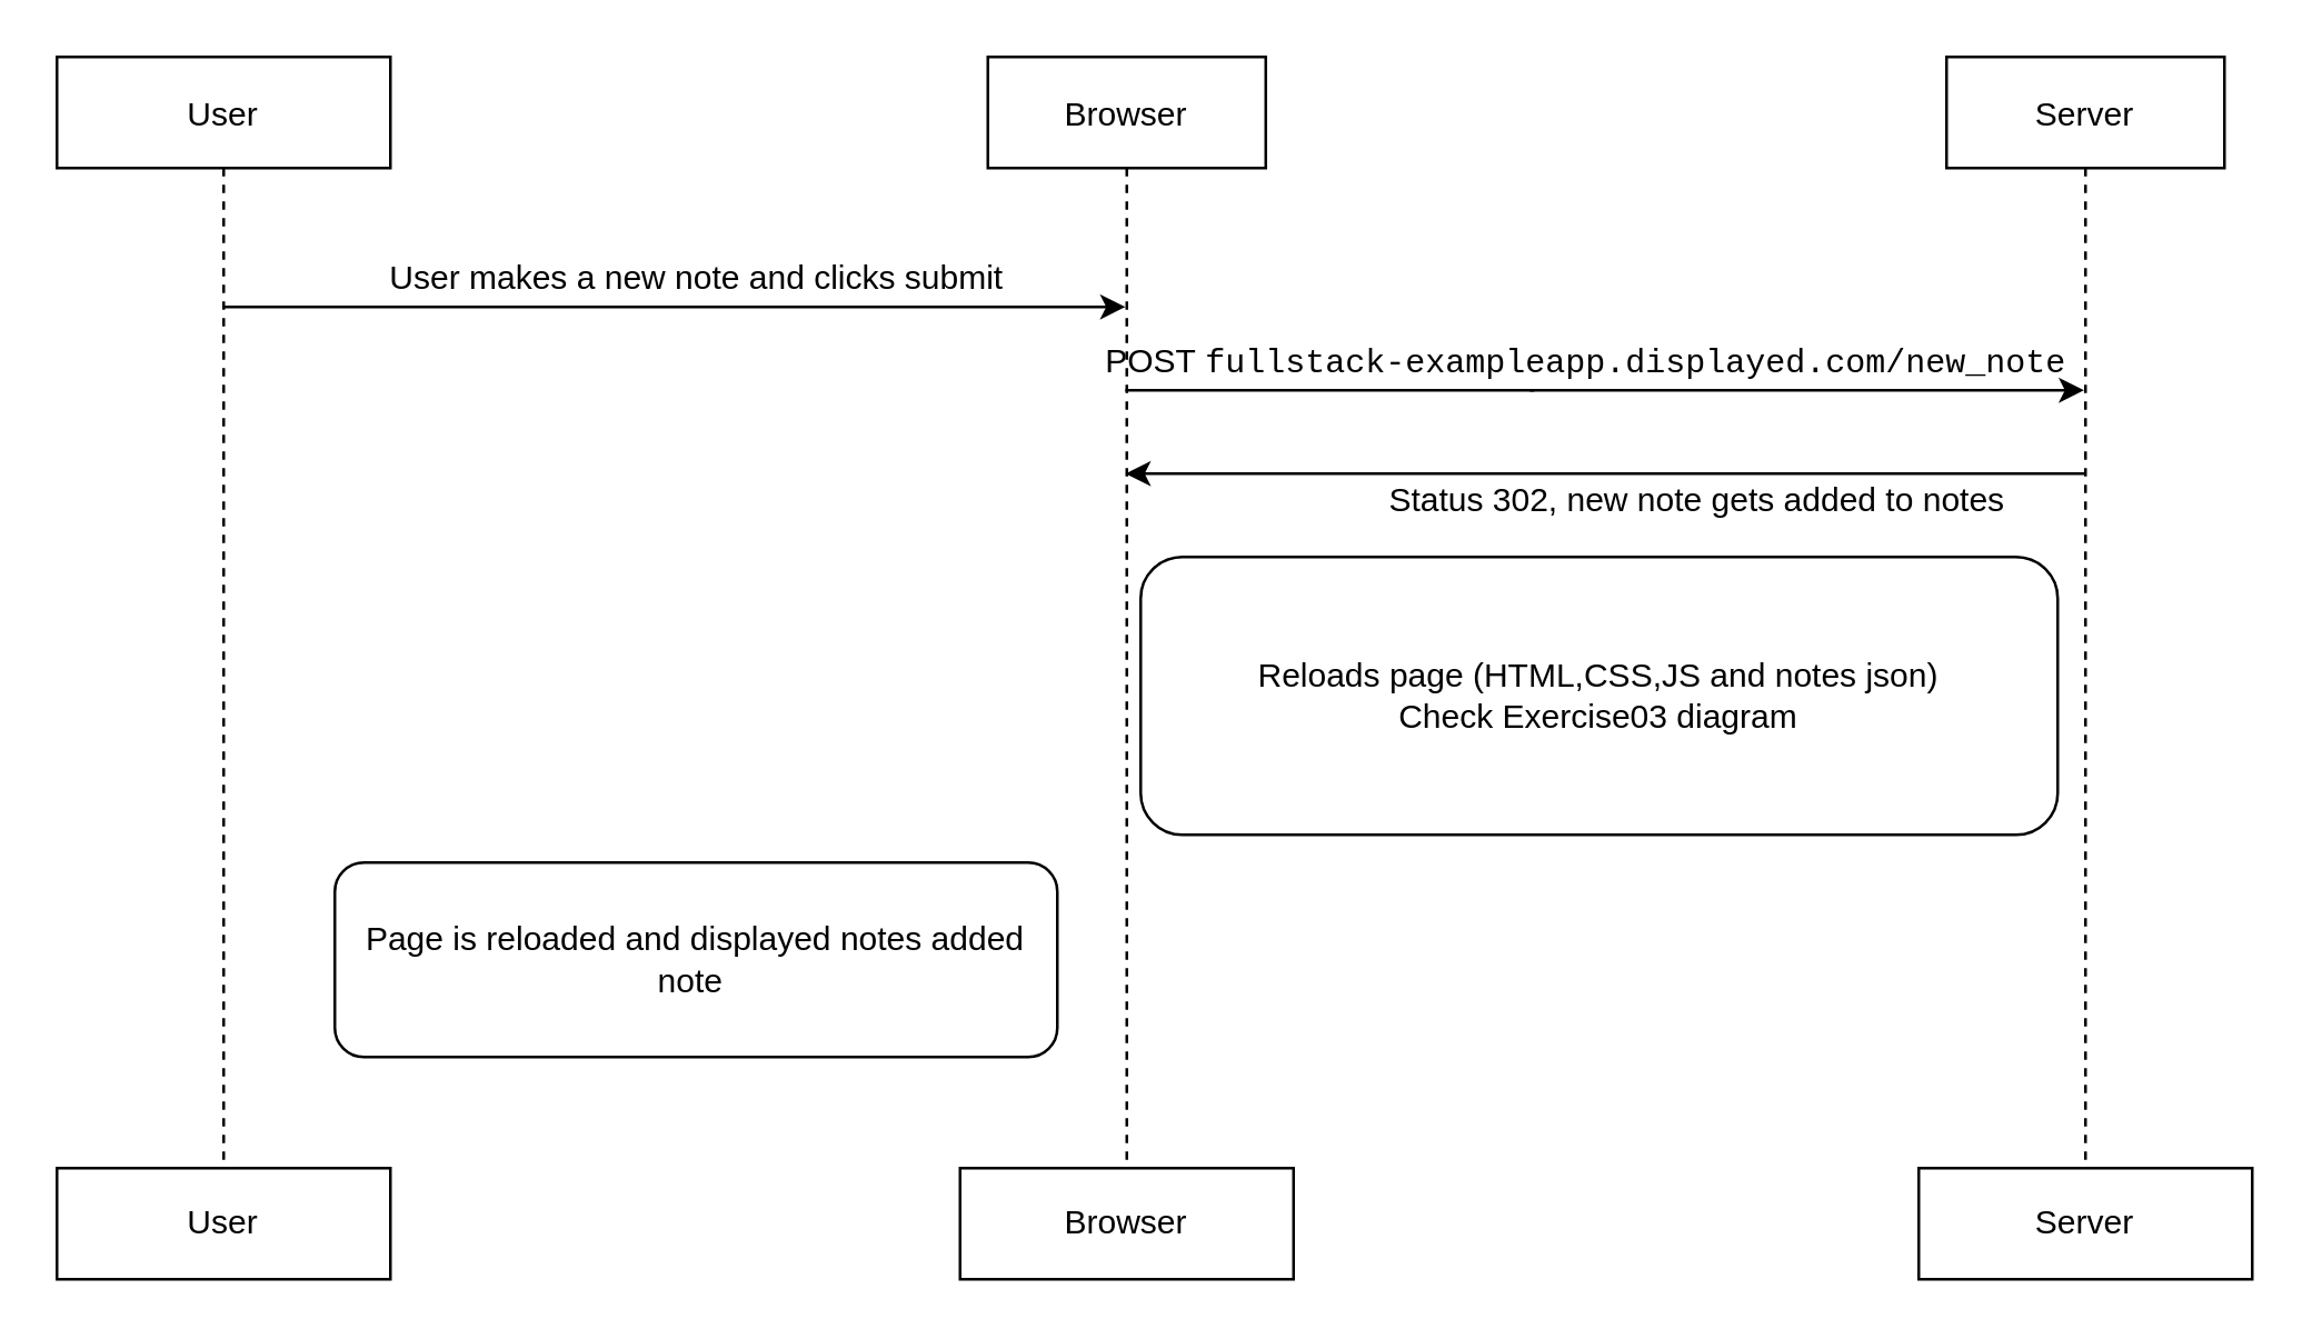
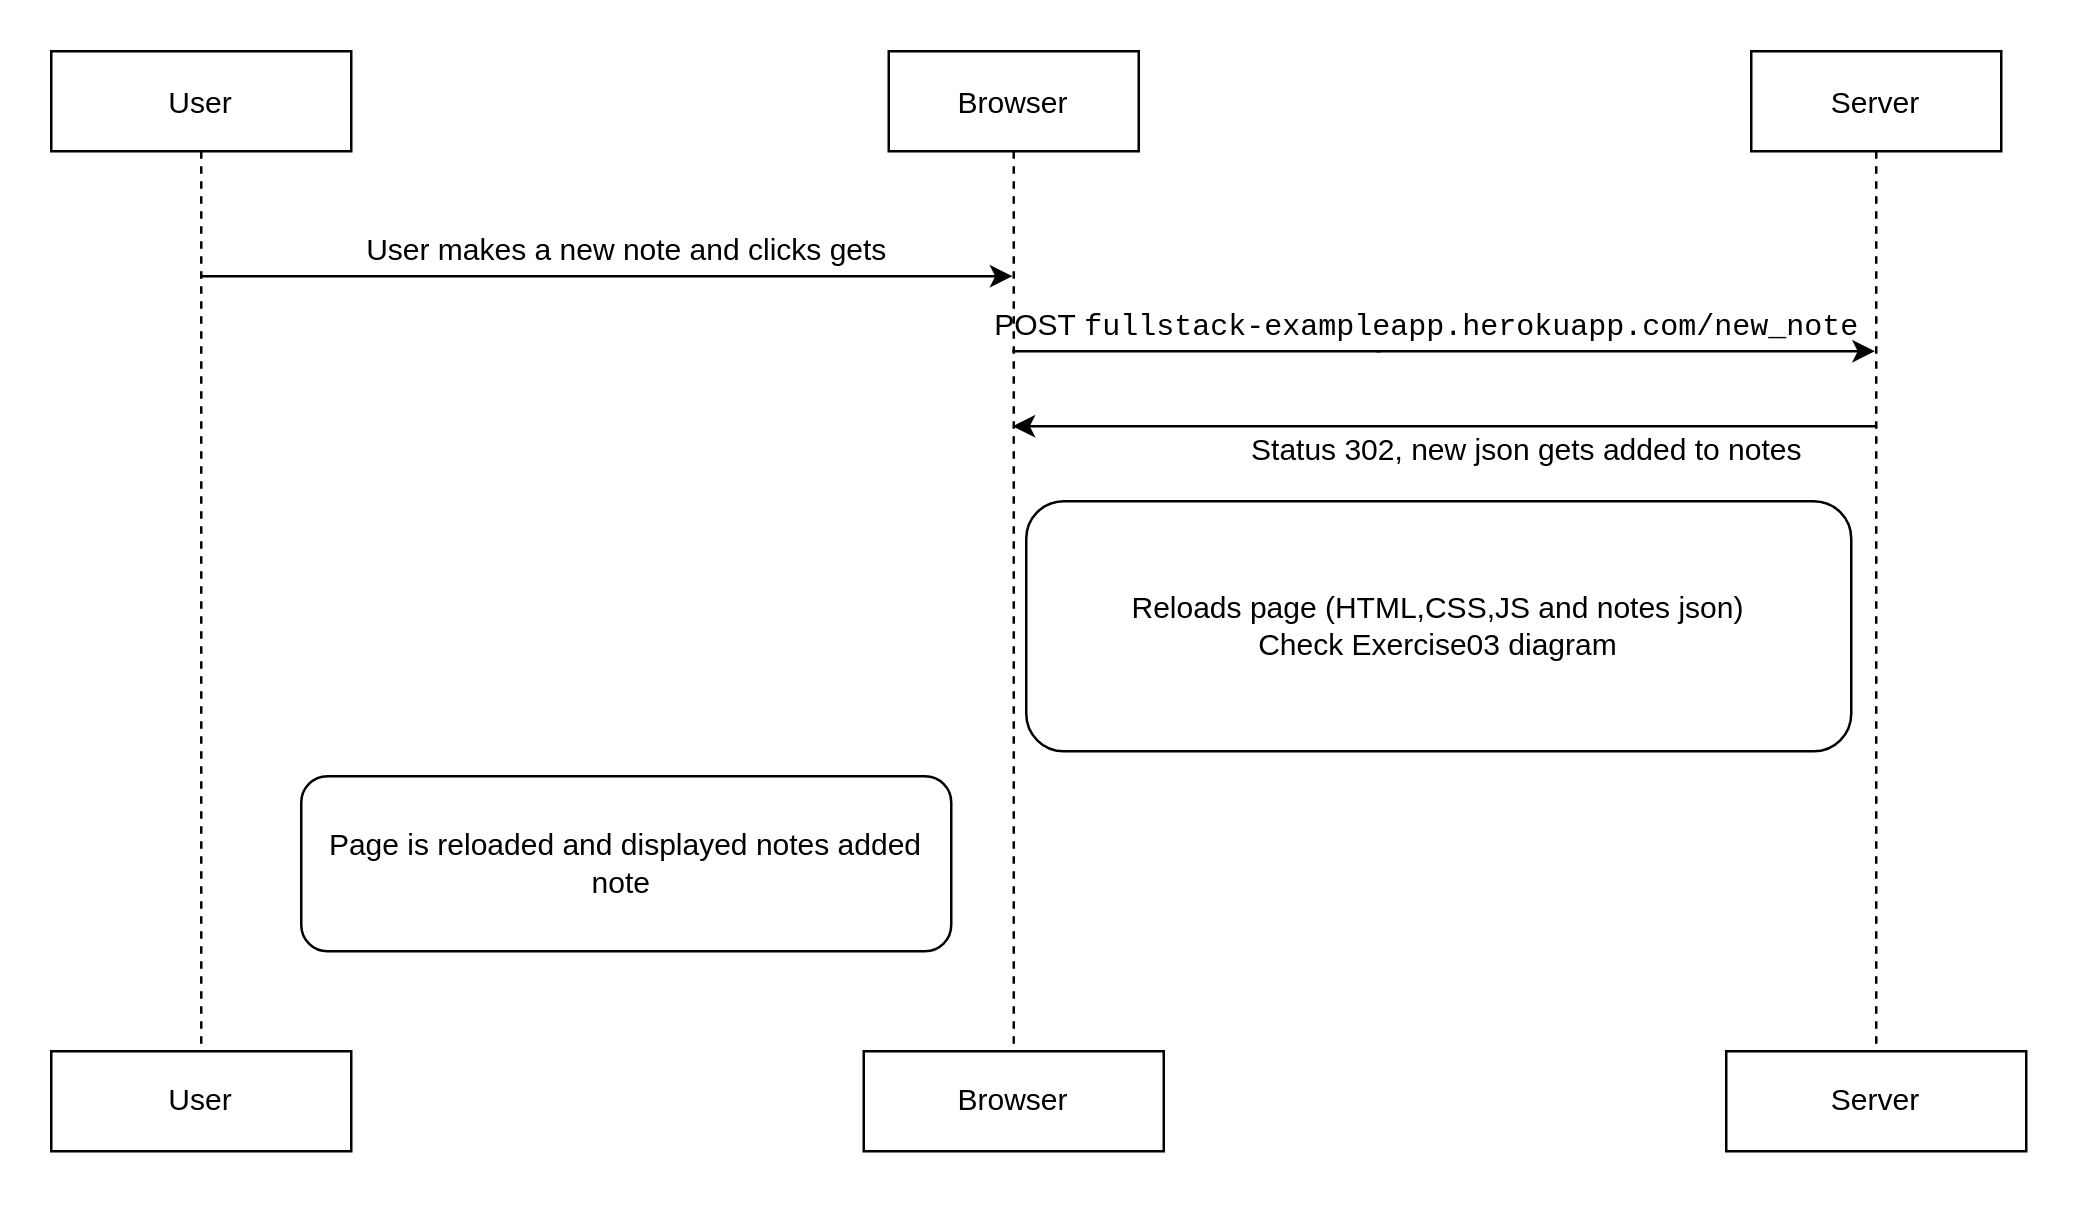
  <mxCell id="0" />
  <mxCell id="1" parent="0" />
  <mxCell id="2" value="User" style="shape=umlLifeline;perimeter=lifelinePerimeter;container=1;collapsible=0;recursiveResize=0;rounded=0;shadow=0;strokeWidth=1;" parent="1" vertex="1"><mxGeometry x="20" y="20" width="120" height="400" as="geometry" /></mxCell>
  <mxCell id="3" value="Browser" style="shape=umlLifeline;perimeter=lifelinePerimeter;container=1;collapsible=0;recursiveResize=0;rounded=0;shadow=0;strokeWidth=1;" parent="1" vertex="1"><mxGeometry x="355" y="20" width="100" height="400" as="geometry" /></mxCell>
  <mxCell id="4" value="Server" style="shape=umlLifeline;perimeter=lifelinePerimeter;container=1;collapsible=0;recursiveResize=0;rounded=0;shadow=0;strokeWidth=1;" vertex="1" parent="1"><mxGeometry x="700" y="20" width="100" height="400" as="geometry" /></mxCell>
  <mxCell id="5" value="" style="endArrow=classic;html=1;rounded=0;" edge="1" parent="1" source="2" target="3"><mxGeometry width="50" height="50" relative="1" as="geometry"><mxPoint x="270" y="250" as="sourcePoint" /><mxPoint x="500" y="200" as="targetPoint" /><Array as="points"><mxPoint x="250" y="110" /></Array></mxGeometry></mxCell>
- <mxCell id="6" value="User makes a new note and clicks submit" style="text;html=1;align=center;verticalAlign=middle;resizable=0;points=[];autosize=1;strokeColor=none;fillColor=none;" vertex="1" parent="1"><mxGeometry x="130" y="90" width="240" height="20" as="geometry" /></mxCell>
+ <mxCell id="6" value="User makes a new note and clicks gets" style="text;html=1;align=center;verticalAlign=middle;resizable=0;points=[];autosize=1;strokeColor=none;fillColor=none;" vertex="1" parent="1"><mxGeometry x="130" y="90" width="240" height="20" as="geometry" /></mxCell>
  <mxCell id="7" value="" style="endArrow=classic;html=1;rounded=0;startArrow=none;" edge="1" parent="1" source="8" target="4"><mxGeometry width="50" height="50" relative="1" as="geometry"><mxPoint x="530" y="250" as="sourcePoint" /><mxPoint x="580" y="200" as="targetPoint" /><Array as="points"><mxPoint x="550" y="140" /></Array></mxGeometry></mxCell>
- <mxCell id="8" value="POST&amp;nbsp;&lt;span style=&quot;font-family: &amp;#34;consolas&amp;#34; , &amp;#34;lucida console&amp;#34; , &amp;#34;courier new&amp;#34; , monospace ; text-align: left&quot;&gt;fullstack-exampleapp.displayed.com/new_note&lt;/span&gt;" style="text;html=1;align=center;verticalAlign=middle;resizable=0;points=[];autosize=1;strokeColor=none;fillColor=none;" vertex="1" parent="1"><mxGeometry x="405" y="120" width="330" height="20" as="geometry" /></mxCell>
+ <mxCell id="8" value="POST&amp;nbsp;&lt;span style=&quot;font-family: &amp;#34;consolas&amp;#34; , &amp;#34;lucida console&amp;#34; , &amp;#34;courier new&amp;#34; , monospace ; text-align: left&quot;&gt;fullstack-exampleapp.herokuapp.com/new_note&lt;/span&gt;" style="text;html=1;align=center;verticalAlign=middle;resizable=0;points=[];autosize=1;strokeColor=none;fillColor=none;" vertex="1" parent="1"><mxGeometry x="405" y="120" width="330" height="20" as="geometry" /></mxCell>
  <mxCell id="9" value="" style="endArrow=none;html=1;rounded=0;" edge="1" parent="1" source="3" target="8"><mxGeometry width="50" height="50" relative="1" as="geometry"><mxPoint x="404.5" y="140" as="sourcePoint" /><mxPoint x="729.5" y="140" as="targetPoint" /><Array as="points" /></mxGeometry></mxCell>
  <mxCell id="10" value="" style="endArrow=classic;html=1;rounded=0;fontColor=#000000;" edge="1" parent="1" source="4" target="3"><mxGeometry width="50" height="50" relative="1" as="geometry"><mxPoint x="640" y="210" as="sourcePoint" /><mxPoint x="405" y="180" as="targetPoint" /><Array as="points"><mxPoint x="620" y="170" /></Array></mxGeometry></mxCell>
- <mxCell id="11" value="Status 302, new note gets added to notes" style="text;html=1;align=center;verticalAlign=middle;resizable=0;points=[];autosize=1;strokeColor=none;fillColor=none;fontColor=#000000;" vertex="1" parent="1"><mxGeometry x="490" y="170" width="240" height="20" as="geometry" /></mxCell>
+ <mxCell id="11" value="Status 302, new json gets added to notes" style="text;html=1;align=center;verticalAlign=middle;resizable=0;points=[];autosize=1;strokeColor=none;fillColor=none;fontColor=#000000;" vertex="1" parent="1"><mxGeometry x="490" y="170" width="240" height="20" as="geometry" /></mxCell>
  <mxCell id="12" value="Reloads page (HTML,CSS,JS and notes json)&lt;br&gt;Check Exercise03 diagram" style="rounded=1;whiteSpace=wrap;html=1;labelBackgroundColor=none;fontColor=#000000;" vertex="1" parent="1"><mxGeometry x="410" y="200" width="330" height="100" as="geometry" /></mxCell>
  <mxCell id="13" value="Page is reloaded and displayed notes added note&amp;nbsp;" style="rounded=1;whiteSpace=wrap;html=1;labelBackgroundColor=none;fontColor=#000000;" vertex="1" parent="1"><mxGeometry x="120" y="310" width="260" height="70" as="geometry" /></mxCell>
  <mxCell id="14" value="User" style="rounded=0;whiteSpace=wrap;html=1;labelBackgroundColor=none;fontColor=#000000;" vertex="1" parent="1"><mxGeometry x="20" y="420" width="120" height="40" as="geometry" /></mxCell>
  <mxCell id="15" value="Server" style="rounded=0;whiteSpace=wrap;html=1;labelBackgroundColor=none;fontColor=#000000;" vertex="1" parent="1"><mxGeometry x="690" y="420" width="120" height="40" as="geometry" /></mxCell>
  <mxCell id="16" value="Browser" style="rounded=0;whiteSpace=wrap;html=1;labelBackgroundColor=none;fontColor=#000000;" vertex="1" parent="1"><mxGeometry x="345" y="420" width="120" height="40" as="geometry" /></mxCell>
